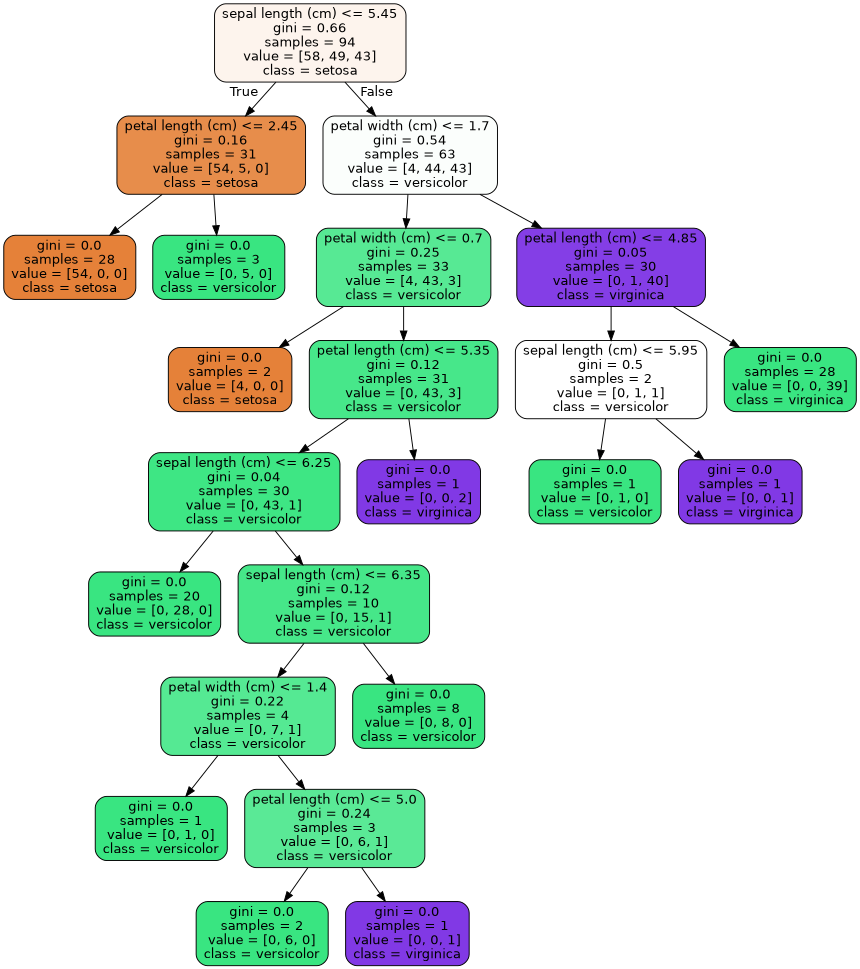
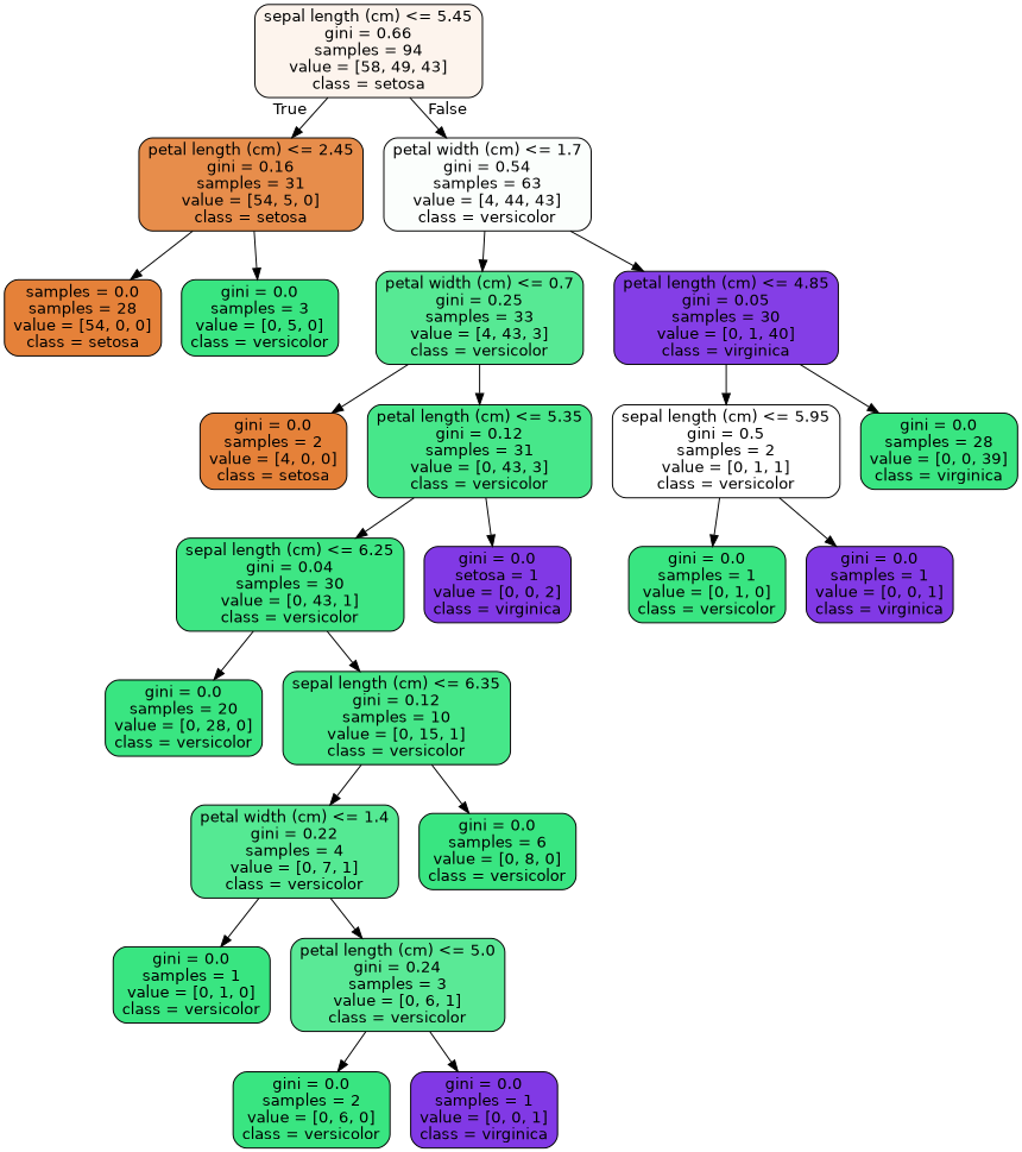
  digraph {
    node [color=black fillcolor="#39e581" fontname=helvetica shape=box style="filled, rounded"]
    edge [fontname=helvetica]
    n1 [fillcolor="#fdf4ed" label="sepal length (cm) <= 5.45\ngini = 0.66\nsamples = 94\nvalue = [58, 49, 43]\nclass = setosa"]
    n2 [fillcolor="#e78d4b" label="petal length (cm) <= 2.45\ngini = 0.16\nsamples = 31\nvalue = [54, 5, 0]\nclass = setosa"]
    n3 [fillcolor="#fbfefc" label="petal width (cm) <= 1.7\ngini = 0.54\nsamples = 63\nvalue = [4, 44, 43]\nclass = versicolor"]
-   n4 [fillcolor="#e58139" label="gini = 0.0\nsamples = 28\nvalue = [54, 0, 0]\nclass = setosa"]
+   n4 [fillcolor="#e58139" label="samples = 0.0\nsamples = 28\nvalue = [54, 0, 0]\nclass = setosa"]
    n5 [label="gini = 0.0\nsamples = 3\nvalue = [0, 5, 0]\nclass = versicolor"]
    n6 [fillcolor="#57e994" label="petal width (cm) <= 0.7\ngini = 0.25\nsamples = 33\nvalue = [4, 43, 3]\nclass = versicolor"]
    n7 [fillcolor="#843ee6" label="petal length (cm) <= 4.85\ngini = 0.05\nsamples = 30\nvalue = [0, 1, 40]\nclass = virginica"]
    n8 [fillcolor="#e58139" label="gini = 0.0\nsamples = 2\nvalue = [4, 0, 0]\nclass = setosa"]
    n9 [fillcolor="#47e78a" label="petal length (cm) <= 5.35\ngini = 0.12\nsamples = 31\nvalue = [0, 43, 3]\nclass = versicolor"]
    n10 [fillcolor="#ffffff" label="sepal length (cm) <= 5.95\ngini = 0.5\nsamples = 2\nvalue = [0, 1, 1]\nclass = versicolor"]
    n11 [label="gini = 0.0\nsamples = 28\nvalue = [0, 0, 39]\nclass = virginica"]
    n12 [fillcolor="#3ee684" label="sepal length (cm) <= 6.25\ngini = 0.04\nsamples = 30\nvalue = [0, 43, 1]\nclass = versicolor"]
-   n13 [fillcolor="#8139e5" label="gini = 0.0\nsamples = 1\nvalue = [0, 0, 2]\nclass = virginica"]
+   n13 [fillcolor="#8139e5" label="gini = 0.0\nsetosa = 1\nvalue = [0, 0, 2]\nclass = virginica"]
    n14 [label="gini = 0.0\nsamples = 20\nvalue = [0, 28, 0]\nclass = versicolor"]
    n15 [fillcolor="#46e789" label="sepal length (cm) <= 6.35\ngini = 0.12\nsamples = 10\nvalue = [0, 15, 1]\nclass = versicolor"]
    n16 [fillcolor="#55e993" label="petal width (cm) <= 1.4\ngini = 0.22\nsamples = 4\nvalue = [0, 7, 1]\nclass = versicolor"]
-   n17 [label="gini = 0.0\nsamples = 8\nvalue = [0, 8, 0]\nclass = versicolor"]
+   n17 [label="gini = 0.0\nsamples = 6\nvalue = [0, 8, 0]\nclass = versicolor"]
    n18 [label="gini = 0.0\nsamples = 1\nvalue = [0, 1, 0]\nclass = versicolor"]
    n19 [fillcolor="#5ae996" label="petal length (cm) <= 5.0\ngini = 0.24\nsamples = 3\nvalue = [0, 6, 1]\nclass = versicolor"]
    n20 [label="gini = 0.0\nsamples = 2\nvalue = [0, 6, 0]\nclass = versicolor"]
    n21 [fillcolor="#8139e5" label="gini = 0.0\nsamples = 1\nvalue = [0, 0, 1]\nclass = virginica"]
    n22 [label="gini = 0.0\nsamples = 1\nvalue = [0, 1, 0]\nclass = versicolor"]
    n23 [fillcolor="#8139e5" label="gini = 0.0\nsamples = 1\nvalue = [0, 0, 1]\nclass = virginica"]
    n1 -> n2 [headlabel=True labelangle=45 labeldistance=2.5]
    n1 -> n3 [headlabel=False labelangle=-45 labeldistance=2.5]
    n2 -> n4
    n2 -> n5
    n3 -> n6
    n3 -> n7
    n6 -> n8
    n6 -> n9
    n7 -> n10
    n7 -> n11
    n9 -> n12
    n9 -> n13
    n10 -> n22
    n10 -> n23
    n12 -> n14
    n12 -> n15
    n15 -> n16
    n15 -> n17
    n16 -> n18
    n16 -> n19
    n19 -> n20
    n19 -> n21
  }
